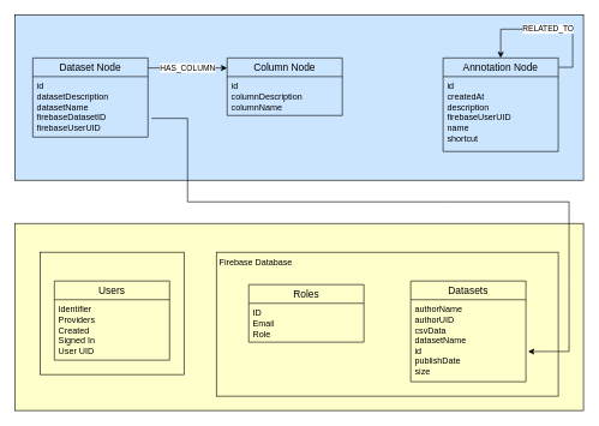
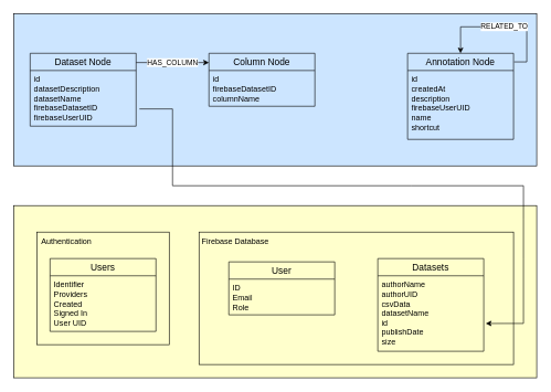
  <mxCell id="0" />
  <mxCell id="1" parent="0" />
  <mxCell id="2" value="" style="rounded=0;whiteSpace=wrap;html=1;fillColor=#FFFFCC;" parent="1" vertex="1"><mxGeometry x="20" y="310" width="790" height="260" as="geometry" /></mxCell>
  <mxCell id="3" value="" style="rounded=0;whiteSpace=wrap;html=1;fillColor=#FFFFCC;" parent="1" vertex="1"><mxGeometry x="55" y="350" width="200" height="170" as="geometry" /></mxCell>
+ <mxCell id="4" value="Authentication" style="text;html=1;strokeColor=none;fillColor=none;align=center;verticalAlign=middle;whiteSpace=wrap;rounded=0;" parent="1" vertex="1"><mxGeometry x="55" y="350" width="90" height="30" as="geometry" /></mxCell>
  <mxCell id="5" value="Users" style="swimlane;fontStyle=0;childLayout=stackLayout;horizontal=1;startSize=26;horizontalStack=0;resizeParent=1;resizeParentMax=0;resizeLast=0;collapsible=1;marginBottom=0;align=center;fontSize=14;fillColor=#FFFFCC;" parent="1" vertex="1"><mxGeometry x="75" y="390" width="160" height="110" as="geometry" /></mxCell>
  <mxCell id="6" value="Identifier&lt;br&gt;Providers&lt;br&gt;Created&lt;br&gt;Signed In&lt;br&gt;User UID" style="text;strokeColor=none;fillColor=none;spacingLeft=4;spacingRight=4;overflow=hidden;rotatable=0;points=[[0,0.5],[1,0.5]];portConstraint=eastwest;fontSize=12;whiteSpace=wrap;html=1;" parent="5" vertex="1"><mxGeometry y="26" width="160" height="84" as="geometry" /></mxCell>
  <mxCell id="7" value="" style="rounded=0;whiteSpace=wrap;html=1;fillColor=#FFFFCC;" parent="1" vertex="1"><mxGeometry x="300" y="350" width="475" height="200" as="geometry" /></mxCell>
  <mxCell id="8" value="Firebase Database" style="text;html=1;strokeColor=none;fillColor=none;align=center;verticalAlign=middle;whiteSpace=wrap;rounded=0;" parent="1" vertex="1"><mxGeometry x="300" y="350" width="110" height="30" as="geometry" /></mxCell>
- <mxCell id="9" value="Roles" style="swimlane;fontStyle=0;childLayout=stackLayout;horizontal=1;startSize=26;horizontalStack=0;resizeParent=1;resizeParentMax=0;resizeLast=0;collapsible=1;marginBottom=0;align=center;fontSize=14;fillColor=#FFFFCC;" parent="1" vertex="1"><mxGeometry x="345" y="395" width="160" height="80" as="geometry" /></mxCell>
+ <mxCell id="9" value="User" style="swimlane;fontStyle=0;childLayout=stackLayout;horizontal=1;startSize=26;horizontalStack=0;resizeParent=1;resizeParentMax=0;resizeLast=0;collapsible=1;marginBottom=0;align=center;fontSize=14;fillColor=#FFFFCC;" parent="1" vertex="1"><mxGeometry x="345" y="395" width="160" height="80" as="geometry" /></mxCell>
  <mxCell id="10" value="ID&lt;br&gt;Email&lt;br&gt;Role" style="text;strokeColor=none;fillColor=none;spacingLeft=4;spacingRight=4;overflow=hidden;rotatable=0;points=[[0,0.5],[1,0.5]];portConstraint=eastwest;fontSize=12;whiteSpace=wrap;html=1;" parent="9" vertex="1"><mxGeometry y="26" width="160" height="54" as="geometry" /></mxCell>
  <mxCell id="11" value="Datasets" style="swimlane;fontStyle=0;childLayout=stackLayout;horizontal=1;startSize=26;horizontalStack=0;resizeParent=1;resizeParentMax=0;resizeLast=0;collapsible=1;marginBottom=0;align=center;fontSize=14;fillColor=#FFFFCC;" parent="1" vertex="1"><mxGeometry x="570" y="390" width="160" height="140" as="geometry" /></mxCell>
  <mxCell id="12" value="authorName&lt;br&gt;authorUID&lt;br&gt;csvData&lt;br&gt;datasetName&lt;br&gt;id&lt;br&gt;publishDate&lt;br&gt;size" style="text;strokeColor=none;fillColor=none;spacingLeft=4;spacingRight=4;overflow=hidden;rotatable=0;points=[[0,0.5],[1,0.5]];portConstraint=eastwest;fontSize=12;whiteSpace=wrap;html=1;" parent="11" vertex="1"><mxGeometry y="26" width="160" height="114" as="geometry" /></mxCell>
  <mxCell id="13" value="" style="rounded=0;whiteSpace=wrap;html=1;fillColor=#CCE5FF;" vertex="1" parent="1"><mxGeometry x="20" width="790" height="230" as="geometry" y="20" /></mxCell>
  <mxCell id="14" value="Dataset Node" style="swimlane;fontStyle=0;childLayout=stackLayout;horizontal=1;startSize=26;horizontalStack=0;resizeParent=1;resizeParentMax=0;resizeLast=0;collapsible=1;marginBottom=0;align=center;fontSize=14;fillColor=#CCE5FF;" vertex="1" parent="1"><mxGeometry x="45" y="80" width="160" height="110" as="geometry" /></mxCell>
  <mxCell id="15" value="id&lt;br&gt;datasetDescription&lt;br&gt;datasetName&lt;br&gt;firebaseDatasetID&lt;br&gt;firebaseUserUID" style="text;strokeColor=none;fillColor=none;spacingLeft=4;spacingRight=4;overflow=hidden;rotatable=0;points=[[0,0.5],[1,0.5]];portConstraint=eastwest;fontSize=12;whiteSpace=wrap;html=1;" vertex="1" parent="14"><mxGeometry y="26" width="160" height="84" as="geometry" /></mxCell>
  <mxCell id="16" value="Column Node" style="swimlane;fontStyle=0;childLayout=stackLayout;horizontal=1;startSize=26;horizontalStack=0;resizeParent=1;resizeParentMax=0;resizeLast=0;collapsible=1;marginBottom=0;align=center;fontSize=14;fillColor=#CCE5FF;" vertex="1" parent="1"><mxGeometry x="315" y="80" width="160" height="80" as="geometry" /></mxCell>
- <mxCell id="17" value="id&lt;br&gt;columnDescription&lt;br&gt;columnName" style="text;strokeColor=none;fillColor=none;spacingLeft=4;spacingRight=4;overflow=hidden;rotatable=0;points=[[0,0.5],[1,0.5]];portConstraint=eastwest;fontSize=12;whiteSpace=wrap;html=1;" vertex="1" parent="16"><mxGeometry y="26" width="160" height="54" as="geometry" /></mxCell>
+ <mxCell id="17" value="id&lt;br&gt;firebaseDatasetID&lt;br&gt;columnName" style="text;strokeColor=none;fillColor=none;spacingLeft=4;spacingRight=4;overflow=hidden;rotatable=0;points=[[0,0.5],[1,0.5]];portConstraint=eastwest;fontSize=12;whiteSpace=wrap;html=1;" vertex="1" parent="16"><mxGeometry y="26" width="160" height="54" as="geometry" /></mxCell>
  <mxCell id="18" value="Annotation Node" style="swimlane;fontStyle=0;childLayout=stackLayout;horizontal=1;startSize=26;horizontalStack=0;resizeParent=1;resizeParentMax=0;resizeLast=0;collapsible=1;marginBottom=0;align=center;fontSize=14;fillColor=#CCE5FF;" vertex="1" parent="1"><mxGeometry x="615" y="80" width="160" height="130" as="geometry" /></mxCell>
  <mxCell id="19" value="id&lt;br&gt;createdAt&lt;br&gt;description&lt;br&gt;firebaseUserUID&lt;br&gt;name&lt;br&gt;shortcut" style="text;strokeColor=none;fillColor=none;spacingLeft=4;spacingRight=4;overflow=hidden;rotatable=0;points=[[0,0.5],[1,0.5]];portConstraint=eastwest;fontSize=12;whiteSpace=wrap;html=1;" vertex="1" parent="18"><mxGeometry y="26" width="160" height="104" as="geometry" /></mxCell>
  <mxCell id="20" value="HAS_COLUMN" style="endArrow=classic;html=1;rounded=0;exitX=1;exitY=0.127;exitDx=0;exitDy=0;exitPerimeter=0;entryX=0;entryY=0.175;entryDx=0;entryDy=0;entryPerimeter=0;fillColor=#CCE5FF;" edge="1" parent="1" source="14" target="16"><mxGeometry width="50" height="50" relative="1" as="geometry"><mxPoint x="185" y="250" as="sourcePoint" /><mxPoint x="265" y="94" as="targetPoint" /></mxGeometry></mxCell>
  <mxCell id="21" value="RELATED_TO" style="endArrow=classic;html=1;rounded=0;fillColor=#CCE5FF;exitX=1.006;exitY=0.1;exitDx=0;exitDy=0;exitPerimeter=0;entryX=0.5;entryY=0;entryDx=0;entryDy=0;" edge="1" parent="1" source="18" target="18"><mxGeometry width="50" height="50" relative="1" as="geometry"><mxPoint x="185" y="250" as="sourcePoint" /><mxPoint x="235" y="200" as="targetPoint" /><Array as="points"><mxPoint x="795" y="93" /><mxPoint x="795" y="40" /><mxPoint x="776" y="40" /><mxPoint x="695" y="40" /></Array></mxGeometry></mxCell>
  <mxCell id="22" value="" style="endArrow=classic;html=1;rounded=0;fillColor=#CCE5FF;entryX=1.019;entryY=0.632;entryDx=0;entryDy=0;entryPerimeter=0;" edge="1" parent="1" target="12"><mxGeometry width="50" height="50" relative="1" as="geometry"><mxPoint x="210" y="164" as="sourcePoint" /><mxPoint x="910" y="450" as="targetPoint" /><Array as="points"><mxPoint x="260" y="164" /><mxPoint x="260" y="280" /><mxPoint x="620" y="280" /><mxPoint x="790" y="280" /><mxPoint x="790" y="330" /><mxPoint x="790" y="390" /><mxPoint x="790" y="488" /><mxPoint x="760" y="488" /></Array></mxGeometry></mxCell>
